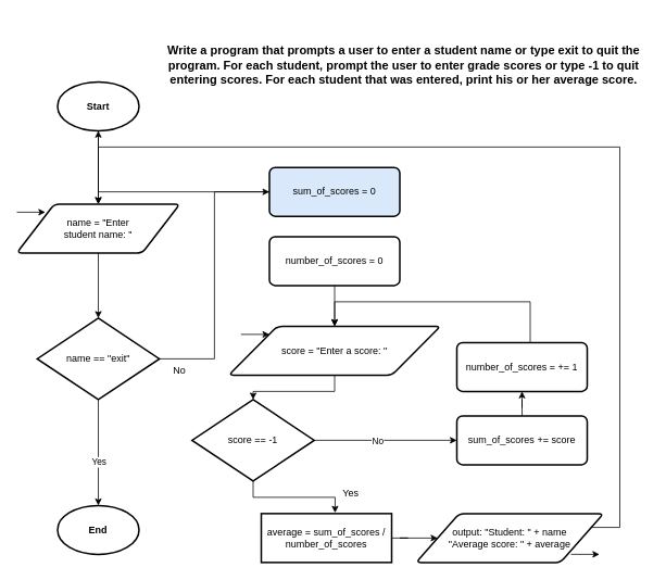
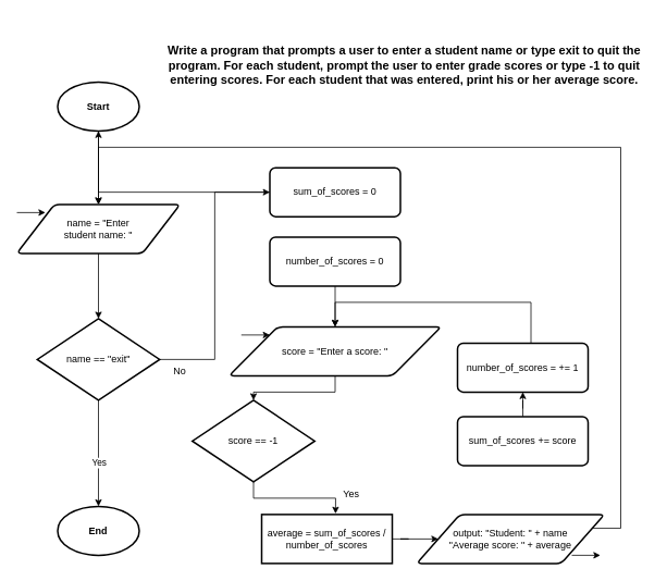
  <mxCell id="0" />
  <mxCell id="1" parent="0" />
  <mxCell id="2" style="edgeStyle=orthogonalEdgeStyle;rounded=0;orthogonalLoop=1;jettySize=auto;html=1;entryX=0.5;entryY=0;entryDx=0;entryDy=0;entryPerimeter=0;" edge="1" parent="1" source="5" target="10"><mxGeometry relative="1" as="geometry" /></mxCell>
  <mxCell id="3" value="Yes" style="edgeLabel;html=1;align=center;verticalAlign=middle;resizable=0;points=[];" vertex="1" connectable="0" parent="2"><mxGeometry x="0.176" relative="1" as="geometry"><mxPoint as="offset" /></mxGeometry></mxCell>
  <mxCell id="4" style="edgeStyle=orthogonalEdgeStyle;rounded=0;orthogonalLoop=1;jettySize=auto;html=1;entryX=0;entryY=0.5;entryDx=0;entryDy=0;" edge="1" parent="1" source="5" target="12"><mxGeometry relative="1" as="geometry" /></mxCell>
  <mxCell id="5" value="name == &quot;exit&quot;" style="strokeWidth=2;html=1;shape=mxgraph.flowchart.decision;whiteSpace=wrap;" vertex="1" parent="1"><mxGeometry x="45" y="390" width="150" height="100" as="geometry" /></mxCell>
  <mxCell id="6" style="edgeStyle=orthogonalEdgeStyle;rounded=0;orthogonalLoop=1;jettySize=auto;html=1;entryX=0.5;entryY=0;entryDx=0;entryDy=0;entryPerimeter=0;" edge="1" parent="1" source="7" target="5"><mxGeometry relative="1" as="geometry" /></mxCell>
  <mxCell id="7" value="name = &quot;Enter &lt;br&gt;student name: &quot;" style="shape=parallelogram;html=1;strokeWidth=2;perimeter=parallelogramPerimeter;whiteSpace=wrap;rounded=1;arcSize=12;size=0.23;" vertex="1" parent="1"><mxGeometry x="20" y="250" width="200" height="60" as="geometry" /></mxCell>
  <mxCell id="8" style="edgeStyle=orthogonalEdgeStyle;rounded=0;orthogonalLoop=1;jettySize=auto;html=1;" edge="1" parent="1" source="9" target="7"><mxGeometry relative="1" as="geometry" /></mxCell>
  <mxCell id="9" value="&lt;b&gt;Start&lt;/b&gt;" style="strokeWidth=2;html=1;shape=mxgraph.flowchart.start_1;whiteSpace=wrap;" vertex="1" parent="1"><mxGeometry x="70" y="100" width="100" height="60" as="geometry" /></mxCell>
  <mxCell id="10" value="&lt;b&gt;End&lt;/b&gt;" style="strokeWidth=2;html=1;shape=mxgraph.flowchart.start_1;whiteSpace=wrap;" vertex="1" parent="1"><mxGeometry x="70" y="620" width="100" height="60" as="geometry" /></mxCell>
  <mxCell id="11" style="edgeStyle=orthogonalEdgeStyle;rounded=0;orthogonalLoop=1;jettySize=auto;html=1;" edge="1" parent="1" source="12" target="9"><mxGeometry relative="1" as="geometry" /></mxCell>
- <mxCell id="12" value="sum_of_scores = 0" style="rounded=1;whiteSpace=wrap;html=1;absoluteArcSize=1;arcSize=14;strokeWidth=2;fillColor=#dae8fc;" vertex="1" parent="1"><mxGeometry x="330" y="205" width="160" height="60" as="geometry" /></mxCell>
+ <mxCell id="12" value="sum_of_scores = 0" style="rounded=1;whiteSpace=wrap;html=1;absoluteArcSize=1;arcSize=14;strokeWidth=2;" vertex="1" parent="1"><mxGeometry x="330" y="205" width="160" height="60" as="geometry" /></mxCell>
  <mxCell id="13" style="edgeStyle=orthogonalEdgeStyle;rounded=0;orthogonalLoop=1;jettySize=auto;html=1;entryX=0.5;entryY=0;entryDx=0;entryDy=0;" edge="1" parent="1" source="14" target="20"><mxGeometry relative="1" as="geometry" /></mxCell>
  <mxCell id="14" value="number_of_scores = 0" style="rounded=1;whiteSpace=wrap;html=1;absoluteArcSize=1;arcSize=14;strokeWidth=2;" vertex="1" parent="1"><mxGeometry x="330" y="290" width="160" height="60" as="geometry" /></mxCell>
- <mxCell id="15" style="edgeStyle=orthogonalEdgeStyle;rounded=0;orthogonalLoop=1;jettySize=auto;html=1;entryX=0;entryY=0.5;entryDx=0;entryDy=0;" edge="1" parent="1" source="18" target="22"><mxGeometry relative="1" as="geometry" /></mxCell>
- <mxCell id="16" value="No" style="edgeLabel;html=1;align=center;verticalAlign=middle;resizable=0;points=[];" vertex="1" connectable="0" parent="15"><mxGeometry x="-0.123" relative="1" as="geometry"><mxPoint as="offset" /></mxGeometry></mxCell>
  <mxCell id="17" style="edgeStyle=orthogonalEdgeStyle;rounded=0;orthogonalLoop=1;jettySize=auto;html=1;entryX=0.566;entryY=-0.017;entryDx=0;entryDy=0;entryPerimeter=0;" edge="1" parent="1" source="18" target="27"><mxGeometry relative="1" as="geometry" /></mxCell>
  <mxCell id="18" value="score == -1" style="strokeWidth=2;html=1;shape=mxgraph.flowchart.decision;whiteSpace=wrap;" vertex="1" parent="1"><mxGeometry x="235" y="490" width="150" height="100" as="geometry" /></mxCell>
  <mxCell id="19" style="edgeStyle=orthogonalEdgeStyle;rounded=0;orthogonalLoop=1;jettySize=auto;html=1;exitX=0.5;exitY=1;exitDx=0;exitDy=0;entryX=0.5;entryY=0;entryDx=0;entryDy=0;entryPerimeter=0;" edge="1" parent="1" source="20" target="18"><mxGeometry relative="1" as="geometry" /></mxCell>
  <mxCell id="20" value="score = &quot;Enter a score: &quot;" style="shape=parallelogram;html=1;strokeWidth=2;perimeter=parallelogramPerimeter;whiteSpace=wrap;rounded=1;arcSize=12;size=0.23;" vertex="1" parent="1"><mxGeometry x="280" y="400" width="260" height="60" as="geometry" /></mxCell>
  <mxCell id="21" value="" style="edgeStyle=orthogonalEdgeStyle;rounded=0;orthogonalLoop=1;jettySize=auto;html=1;" edge="1" parent="1" source="22" target="24"><mxGeometry relative="1" as="geometry" /></mxCell>
  <mxCell id="22" value="sum_of_scores += score" style="rounded=1;whiteSpace=wrap;html=1;absoluteArcSize=1;arcSize=14;strokeWidth=2;" vertex="1" parent="1"><mxGeometry x="560" y="510" width="160" height="60" as="geometry" /></mxCell>
  <mxCell id="23" style="edgeStyle=orthogonalEdgeStyle;rounded=0;orthogonalLoop=1;jettySize=auto;html=1;entryX=0.5;entryY=0;entryDx=0;entryDy=0;" edge="1" parent="1" source="24" target="20"><mxGeometry relative="1" as="geometry"><mxPoint x="650" y="330" as="targetPoint" /><Array as="points"><mxPoint x="650" y="370" /><mxPoint x="410" y="370" /></Array></mxGeometry></mxCell>
  <mxCell id="24" value="number_of_scores = += 1" style="rounded=1;whiteSpace=wrap;html=1;absoluteArcSize=1;arcSize=14;strokeWidth=2;" vertex="1" parent="1"><mxGeometry x="560" y="420" width="160" height="60" as="geometry" /></mxCell>
  <mxCell id="25" value="Yes" style="text;html=1;strokeColor=none;fillColor=none;align=center;verticalAlign=middle;whiteSpace=wrap;rounded=0;" vertex="1" parent="1"><mxGeometry x="400" y="590" width="60" height="30" as="geometry" /></mxCell>
  <mxCell id="26" style="edgeStyle=orthogonalEdgeStyle;rounded=0;orthogonalLoop=1;jettySize=auto;html=1;exitX=1;exitY=0.5;exitDx=0;exitDy=0;entryX=0;entryY=0.5;entryDx=0;entryDy=0;" edge="1" parent="1" source="27" target="31"><mxGeometry relative="1" as="geometry" /></mxCell>
  <mxCell id="27" value="average = sum_of_scores /&lt;br&gt;number_of_scores" style="whiteSpace=wrap;html=1;absoluteArcSize=1;arcSize=14;strokeWidth=2;rounded=0;" vertex="1" parent="1"><mxGeometry x="320" y="630" width="160" height="60" as="geometry" /></mxCell>
  <mxCell id="28" value="" style="endArrow=classic;html=1;rounded=0;" edge="1" parent="1"><mxGeometry width="50" height="50" relative="1" as="geometry"><mxPoint x="295" y="410" as="sourcePoint" /><mxPoint x="330" y="410" as="targetPoint" /></mxGeometry></mxCell>
  <mxCell id="29" value="" style="endArrow=classic;html=1;rounded=0;" edge="1" parent="1"><mxGeometry width="50" height="50" relative="1" as="geometry"><mxPoint x="20" y="260" as="sourcePoint" /><mxPoint x="55" y="260" as="targetPoint" /></mxGeometry></mxCell>
  <mxCell id="30" style="edgeStyle=orthogonalEdgeStyle;rounded=0;orthogonalLoop=1;jettySize=auto;html=1;entryX=0.5;entryY=0;entryDx=0;entryDy=0;exitX=1;exitY=0.25;exitDx=0;exitDy=0;" edge="1" parent="1" source="31" target="7"><mxGeometry relative="1" as="geometry"><mxPoint x="740" y="710" as="sourcePoint" /><Array as="points"><mxPoint x="760" y="647" /><mxPoint x="760" y="180" /><mxPoint x="120" y="180" /></Array></mxGeometry></mxCell>
  <mxCell id="31" value="output: &quot;Student: &quot; + name&lt;br&gt;&quot;Average score: &quot; + average" style="shape=parallelogram;html=1;strokeWidth=2;perimeter=parallelogramPerimeter;whiteSpace=wrap;rounded=1;arcSize=12;size=0.23;" vertex="1" parent="1"><mxGeometry x="510" y="630" width="230" height="60" as="geometry" /></mxCell>
  <mxCell id="32" value="No" style="text;html=1;strokeColor=none;fillColor=none;align=center;verticalAlign=middle;whiteSpace=wrap;rounded=0;" vertex="1" parent="1"><mxGeometry x="190" y="440" width="60" height="30" as="geometry" /></mxCell>
  <mxCell id="33" value="" style="endArrow=classic;html=1;rounded=0;" edge="1" parent="1"><mxGeometry width="50" height="50" relative="1" as="geometry"><mxPoint x="700" y="680" as="sourcePoint" /><mxPoint x="735" y="680" as="targetPoint" /></mxGeometry></mxCell>
  <mxCell id="34" value="&lt;span id=&quot;docs-internal-guid-0a156ea2-7fff-9f26-3b3d-b873b924d6cd&quot;&gt;&lt;span style=&quot;font-size: 11pt; font-family: Arial; background-color: transparent; font-variant-numeric: normal; font-variant-east-asian: normal; vertical-align: baseline;&quot;&gt;Write a program that prompts a user to enter a student name or type exit to quit the program. For each student, prompt the user to enter grade scores or type -1 to quit entering scores. For each student that was entered, print his or her average score.&lt;/span&gt;&lt;/span&gt;" style="text;html=1;strokeColor=none;fillColor=none;align=center;verticalAlign=middle;whiteSpace=wrap;rounded=0;fontStyle=1" vertex="1" parent="1"><mxGeometry x="195" y="20" width="600" height="120" as="geometry" /></mxCell>
